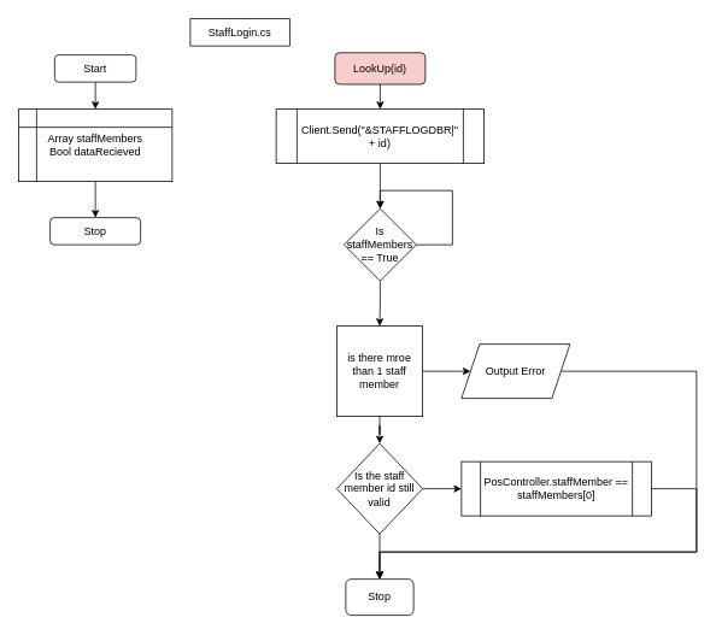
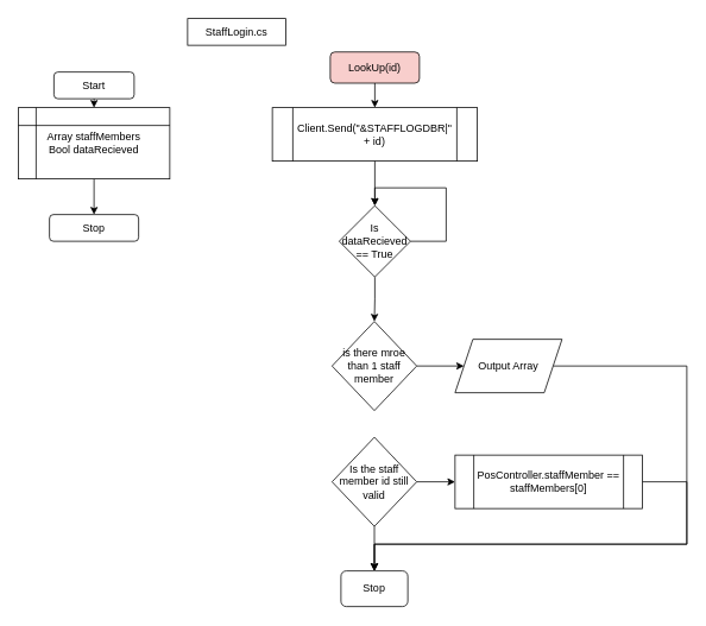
  <mxCell id="0" />
  <mxCell id="1" parent="0" />
- <mxCell id="2" value="Start" style="rounded=1;whiteSpace=wrap;html=1;" parent="1" vertex="1"><mxGeometry x="60" y="60" width="90" height="30" as="geometry" /></mxCell>
+ <mxCell id="2" value="Start" style="rounded=1;whiteSpace=wrap;html=1;" parent="1" vertex="1"><mxGeometry x="60" y="80" width="90" height="30" as="geometry" /></mxCell>
  <mxCell id="3" style="edgeStyle=orthogonalEdgeStyle;rounded=0;orthogonalLoop=1;jettySize=auto;html=1;entryX=0.5;entryY=0;entryDx=0;entryDy=0;" parent="1" source="4" target="5" edge="1"><mxGeometry relative="1" as="geometry" /></mxCell>
  <mxCell id="4" value="Array staffMembers&lt;br&gt;Bool dataRecieved" style="shape=internalStorage;whiteSpace=wrap;html=1;backgroundOutline=1;" parent="1" vertex="1"><mxGeometry x="20" y="120" width="170" height="80" as="geometry" /></mxCell>
  <mxCell id="5" value="Stop" style="rounded=1;whiteSpace=wrap;html=1;" parent="1" vertex="1"><mxGeometry x="55" y="240" width="100" height="30" as="geometry" /></mxCell>
  <mxCell id="6" value="" style="endArrow=classic;html=1;rounded=0;entryX=0.5;entryY=0;entryDx=0;entryDy=0;exitX=0.5;exitY=1;exitDx=0;exitDy=0;" parent="1" source="2" target="4" edge="1"><mxGeometry width="50" height="50" relative="1" as="geometry"><mxPoint x="110" y="170" as="sourcePoint" /><mxPoint x="160" y="120" as="targetPoint" /></mxGeometry></mxCell>
  <mxCell id="7" value="LookUp(id)" style="rounded=1;whiteSpace=wrap;html=1;fillColor=#f8cecc;" parent="1" vertex="1"><mxGeometry x="370" y="57.5" width="100" height="35" as="geometry" /></mxCell>
  <mxCell id="8" value="Client.Send(&quot;&amp;amp;STAFFLOGDBR|&quot; + id)" style="shape=process;whiteSpace=wrap;html=1;backgroundOutline=1;" parent="1" vertex="1"><mxGeometry x="305" y="120" width="230" height="60" as="geometry" /></mxCell>
  <mxCell id="9" style="edgeStyle=orthogonalEdgeStyle;rounded=0;orthogonalLoop=1;jettySize=auto;html=1;entryX=0.5;entryY=0;entryDx=0;entryDy=0;exitX=0.5;exitY=1;exitDx=0;exitDy=0;" parent="1" source="10" target="13" edge="1"><mxGeometry relative="1" as="geometry" /></mxCell>
- <mxCell id="10" value="Is staffMembers == True" style="rhombus;whiteSpace=wrap;html=1;" parent="1" vertex="1"><mxGeometry x="380" y="230" width="80" height="80" as="geometry" /></mxCell>
- <mxCell id="11" style="edgeStyle=orthogonalEdgeStyle;rounded=0;orthogonalLoop=1;jettySize=auto;html=1;" parent="1" source="13" target="16" edge="1"><mxGeometry relative="1" as="geometry" /></mxCell>
+ <mxCell id="10" value="Is dataRecieved == True" style="rhombus;whiteSpace=wrap;html=1;" parent="1" vertex="1"><mxGeometry x="380" y="230" width="80" height="80" as="geometry" /></mxCell>
  <mxCell id="12" style="edgeStyle=orthogonalEdgeStyle;rounded=0;orthogonalLoop=1;jettySize=auto;html=1;entryX=0;entryY=0.5;entryDx=0;entryDy=0;" parent="1" source="13" target="20" edge="1"><mxGeometry relative="1" as="geometry" /></mxCell>
- <mxCell id="13" value="is there mroe than 1 staff member" style="whiteSpace=wrap;html=1;rounded=0;" parent="1" vertex="1"><mxGeometry x="372" y="360" width="95" height="100" as="geometry" /></mxCell>
+ <mxCell id="13" value="is there mroe than 1 staff member" style="rhombus;whiteSpace=wrap;html=1;" parent="1" vertex="1"><mxGeometry x="372" y="360" width="95" height="100" as="geometry" /></mxCell>
  <mxCell id="14" style="edgeStyle=orthogonalEdgeStyle;rounded=0;orthogonalLoop=1;jettySize=auto;html=1;entryX=0.5;entryY=0;entryDx=0;entryDy=0;" parent="1" source="16" target="21" edge="1"><mxGeometry relative="1" as="geometry" /></mxCell>
  <mxCell id="15" style="edgeStyle=orthogonalEdgeStyle;rounded=0;orthogonalLoop=1;jettySize=auto;html=1;entryX=0;entryY=0.5;entryDx=0;entryDy=0;" parent="1" source="16" target="18" edge="1"><mxGeometry relative="1" as="geometry" /></mxCell>
  <mxCell id="16" value="Is the staff member id still valid" style="rhombus;whiteSpace=wrap;html=1;" parent="1" vertex="1"><mxGeometry x="372" y="490" width="95" height="100" as="geometry" /></mxCell>
  <mxCell id="17" style="edgeStyle=orthogonalEdgeStyle;rounded=0;orthogonalLoop=1;jettySize=auto;html=1;entryX=0.5;entryY=0;entryDx=0;entryDy=0;" parent="1" source="18" target="21" edge="1"><mxGeometry relative="1" as="geometry"><Array as="points"><mxPoint x="770" y="540" /><mxPoint x="770" y="610" /><mxPoint x="420" y="610" /></Array></mxGeometry></mxCell>
  <mxCell id="18" value="PosController.staffMember == staffMembers[0]" style="shape=process;whiteSpace=wrap;html=1;backgroundOutline=1;" parent="1" vertex="1"><mxGeometry x="510" y="510" width="210" height="60" as="geometry" /></mxCell>
  <mxCell id="19" style="edgeStyle=orthogonalEdgeStyle;rounded=0;orthogonalLoop=1;jettySize=auto;html=1;entryX=0.5;entryY=0;entryDx=0;entryDy=0;" parent="1" source="20" target="21" edge="1"><mxGeometry relative="1" as="geometry"><Array as="points"><mxPoint x="770" y="410" /><mxPoint x="770" y="610" /><mxPoint x="420" y="610" /></Array></mxGeometry></mxCell>
- <mxCell id="20" value="Output Error" style="shape=parallelogram;perimeter=parallelogramPerimeter;whiteSpace=wrap;html=1;fixedSize=1;" parent="1" vertex="1"><mxGeometry x="510" y="380" width="120" height="60" as="geometry" /></mxCell>
+ <mxCell id="20" value="Output Array" style="shape=parallelogram;perimeter=parallelogramPerimeter;whiteSpace=wrap;html=1;fixedSize=1;" parent="1" vertex="1"><mxGeometry x="510" y="380" width="120" height="60" as="geometry" /></mxCell>
  <mxCell id="21" value="Stop" style="rounded=1;whiteSpace=wrap;html=1;" parent="1" vertex="1"><mxGeometry x="382" y="640" width="75" height="40" as="geometry" /></mxCell>
  <mxCell id="22" value="" style="endArrow=classic;html=1;rounded=0;entryX=0.5;entryY=0;entryDx=0;entryDy=0;exitX=0.5;exitY=1;exitDx=0;exitDy=0;" parent="1" source="7" target="8" edge="1"><mxGeometry width="50" height="50" relative="1" as="geometry"><mxPoint x="500" y="350" as="sourcePoint" /><mxPoint x="550" y="300" as="targetPoint" /></mxGeometry></mxCell>
  <mxCell id="23" value="" style="endArrow=classic;html=1;rounded=0;exitX=0.5;exitY=1;exitDx=0;exitDy=0;" parent="1" source="8" edge="1"><mxGeometry width="50" height="50" relative="1" as="geometry"><mxPoint x="500" y="350" as="sourcePoint" /><mxPoint x="420" y="230" as="targetPoint" /></mxGeometry></mxCell>
  <mxCell id="24" style="edgeStyle=orthogonalEdgeStyle;rounded=0;orthogonalLoop=1;jettySize=auto;html=1;entryX=0.5;entryY=0;entryDx=0;entryDy=0;exitX=1;exitY=0.5;exitDx=0;exitDy=0;" parent="1" source="10" target="10" edge="1"><mxGeometry relative="1" as="geometry"><Array as="points"><mxPoint x="500" y="270" /><mxPoint x="500" y="210" /><mxPoint x="420" y="210" /></Array></mxGeometry></mxCell>
  <mxCell id="25" value="StaffLogin.cs" style="rounded=0;whiteSpace=wrap;html=1;" vertex="1" parent="1"><mxGeometry x="210" y="20" width="110" height="30" as="geometry" /></mxCell>
